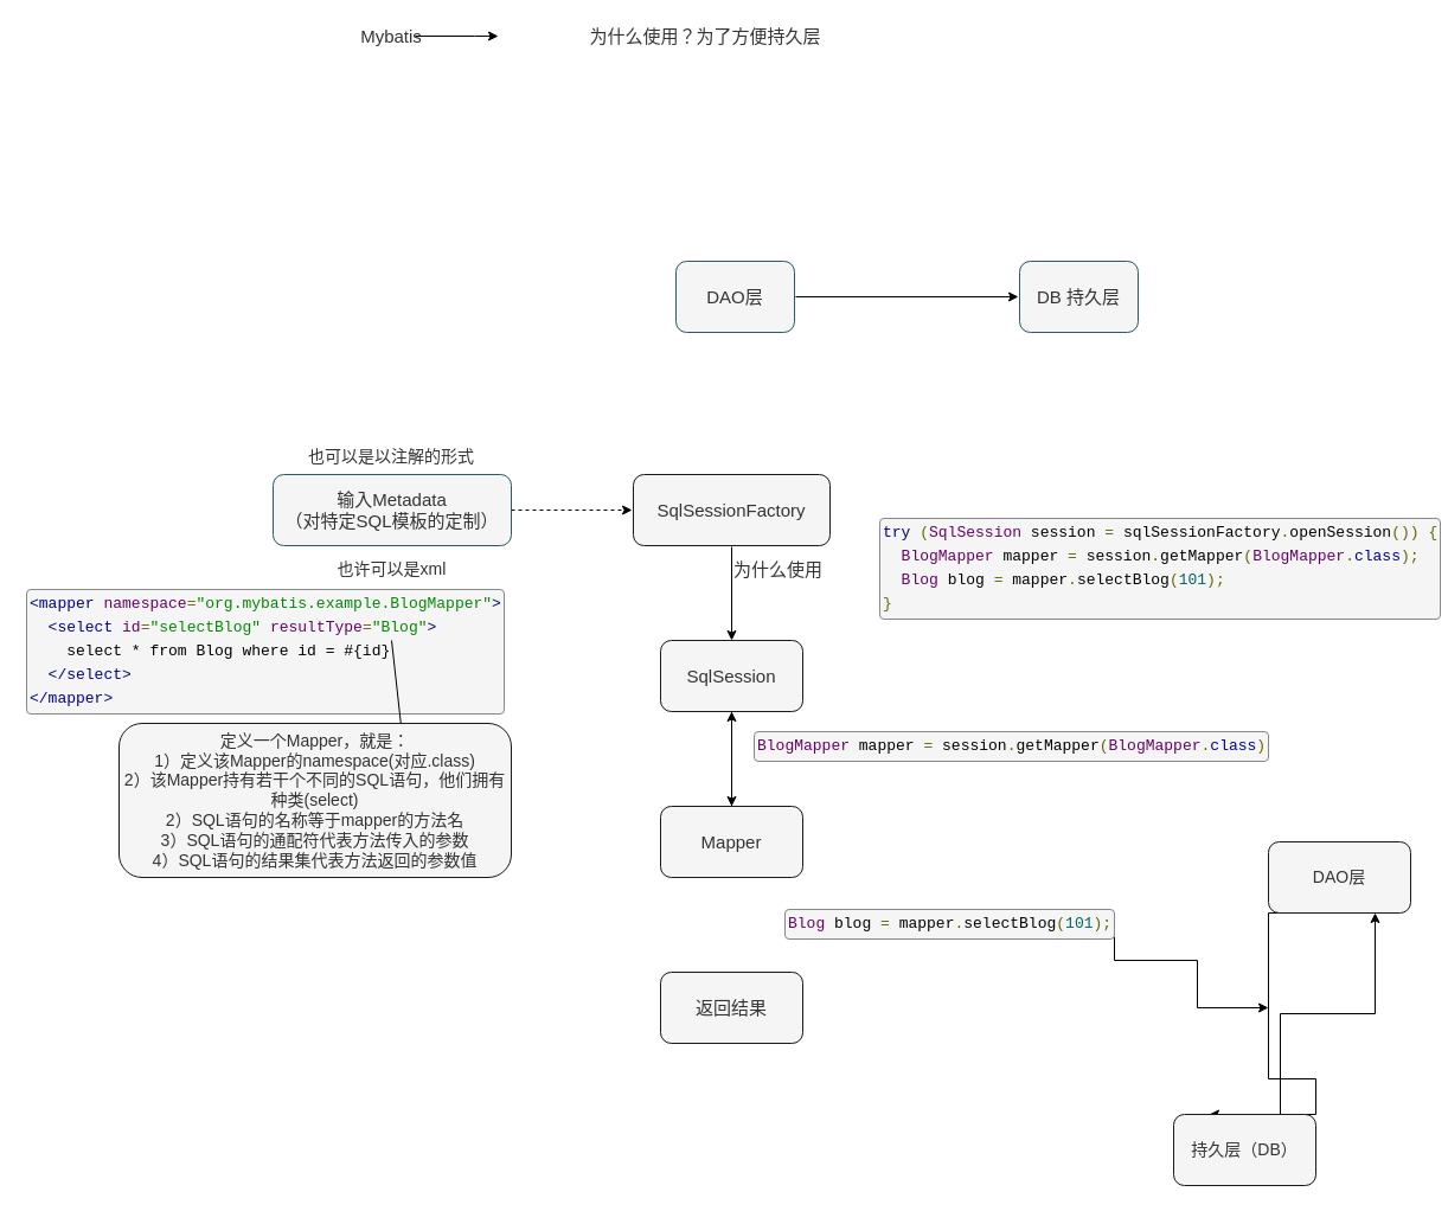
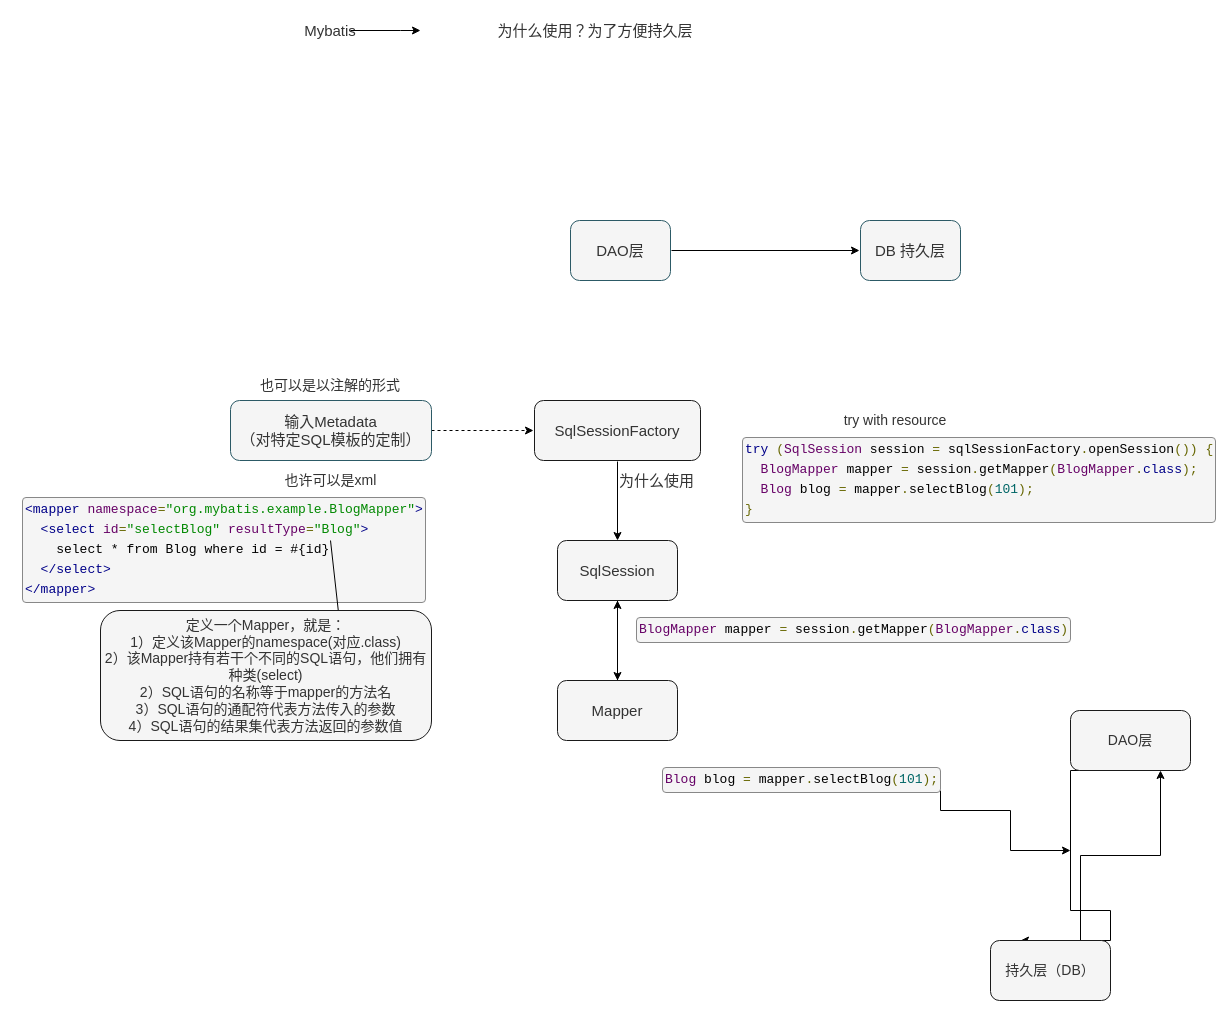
  <mxCell id="0" />
  <mxCell id="1" parent="0" />
  <mxCell id="2" style="edgeStyle=orthogonalEdgeStyle;rounded=0;orthogonalLoop=1;jettySize=auto;html=1;entryX=0;entryY=0.5;entryDx=0;entryDy=0;fontSize=15;fontColor=#333333;" edge="1" parent="1" source="3" target="4"><mxGeometry relative="1" as="geometry" /></mxCell>
  <mxCell id="3" value="DAO层" style="rounded=1;whiteSpace=wrap;html=1;fillColor=#f5f5f5;fontSize=15;shadow=0;glass=0;sketch=0;fontColor=#333333;strokeWidth=1;perimeterSpacing=1;strokeColor=#2C5A66;" vertex="1" parent="1"><mxGeometry x="570" y="220" width="100" height="60" as="geometry" /></mxCell>
  <mxCell id="4" value="DB 持久层" style="rounded=1;whiteSpace=wrap;html=1;fillColor=#f5f5f5;fontSize=15;shadow=0;glass=0;sketch=0;fontColor=#333333;strokeWidth=1;perimeterSpacing=1;strokeColor=#2C5A66;" vertex="1" parent="1"><mxGeometry x="860" y="220" width="100" height="60" as="geometry" /></mxCell>
  <mxCell id="5" style="edgeStyle=orthogonalEdgeStyle;rounded=0;orthogonalLoop=1;jettySize=auto;html=1;fontSize=15;fontColor=#333333;" edge="1" parent="1" source="6"><mxGeometry relative="1" as="geometry"><mxPoint x="420" y="30" as="targetPoint" /><Array as="points"><mxPoint x="400" y="30" /><mxPoint x="400" y="30" /></Array></mxGeometry></mxCell>
  <mxCell id="6" value="Mybatis" style="text;html=1;strokeColor=none;fillColor=none;align=center;verticalAlign=middle;whiteSpace=wrap;rounded=0;shadow=0;glass=0;sketch=0;fontSize=15;fontColor=#333333;" vertex="1" parent="1"><mxGeometry x="310" y="20" width="40" height="20" as="geometry" /></mxCell>
  <mxCell id="7" value="为什么使用？为了方便持久层" style="text;html=1;strokeColor=none;fillColor=none;align=center;verticalAlign=middle;whiteSpace=wrap;rounded=0;shadow=0;glass=0;sketch=0;fontSize=15;fontColor=#333333;" vertex="1" parent="1"><mxGeometry x="430" y="20" width="330" height="20" as="geometry" /></mxCell>
  <mxCell id="8" value="" style="edgeStyle=orthogonalEdgeStyle;rounded=0;orthogonalLoop=1;jettySize=auto;html=1;fontSize=15;fontColor=#333333;" edge="1" parent="1" source="9" target="13"><mxGeometry relative="1" as="geometry" /></mxCell>
  <mxCell id="9" value="SqlSessionFactory" style="rounded=1;whiteSpace=wrap;html=1;fillColor=#f5f5f5;fontSize=15;shadow=0;glass=0;sketch=0;fontColor=#333333;strokeWidth=1;perimeterSpacing=1;strokeColor=#1A1A1A;" vertex="1" parent="1"><mxGeometry x="534" y="400" width="166" height="60" as="geometry" /></mxCell>
  <mxCell id="10" style="edgeStyle=orthogonalEdgeStyle;rounded=0;orthogonalLoop=1;jettySize=auto;html=1;fontSize=15;fontColor=#333333;dashed=1;" edge="1" parent="1" source="11" target="9"><mxGeometry relative="1" as="geometry" /></mxCell>
  <mxCell id="11" value="输入Metadata&lt;br&gt;（对特定SQL模板的定制）" style="whiteSpace=wrap;html=1;rounded=1;shadow=0;fontSize=15;fontColor=#333333;strokeColor=#2C5A66;strokeWidth=1;fillColor=#f5f5f5;glass=0;sketch=0;" vertex="1" parent="1"><mxGeometry x="230" y="400" width="201" height="60" as="geometry" /></mxCell>
  <mxCell id="12" style="edgeStyle=orthogonalEdgeStyle;rounded=0;orthogonalLoop=1;jettySize=auto;html=1;fontSize=15;fontColor=#333333;" edge="1" parent="1" source="13"><mxGeometry relative="1" as="geometry"><mxPoint x="617" y="680" as="targetPoint" /></mxGeometry></mxCell>
  <mxCell id="13" value="SqlSession" style="whiteSpace=wrap;html=1;rounded=1;shadow=0;fontSize=15;fontColor=#333333;strokeColor=#1A1A1A;strokeWidth=1;fillColor=#f5f5f5;glass=0;sketch=0;" vertex="1" parent="1"><mxGeometry x="557" y="540" width="120" height="60" as="geometry" /></mxCell>
  <mxCell id="14" value="为什么使用" style="text;html=1;strokeColor=none;fillColor=none;align=center;verticalAlign=middle;whiteSpace=wrap;rounded=0;shadow=0;glass=0;sketch=0;fontSize=15;fontColor=#333333;" vertex="1" parent="1"><mxGeometry x="610" y="470" width="93" height="20" as="geometry" /></mxCell>
  <mxCell id="15" value="也许可以是xml" style="text;html=1;strokeColor=none;fillColor=none;align=center;verticalAlign=middle;whiteSpace=wrap;rounded=0;shadow=0;glass=0;sketch=0;fontSize=14;fontColor=#333333;" vertex="1" parent="1"><mxGeometry x="265.5" y="475" width="129" height="10" as="geometry" /></mxCell>
  <mxCell id="16" value="" style="edgeStyle=orthogonalEdgeStyle;rounded=0;orthogonalLoop=1;jettySize=auto;html=1;fontSize=15;fontColor=#333333;" edge="1" parent="1" source="17" target="13"><mxGeometry relative="1" as="geometry" /></mxCell>
  <mxCell id="17" value="Mapper" style="rounded=1;whiteSpace=wrap;html=1;shadow=0;glass=0;sketch=0;strokeColor=#1A1A1A;strokeWidth=1;fillColor=#f5f5f5;fontSize=15;fontColor=#333333;" vertex="1" parent="1"><mxGeometry x="557" y="680" width="120" height="60" as="geometry" /></mxCell>
  <mxCell id="18" value="&lt;pre class=&quot;prettyprint&quot; style=&quot;padding: 2px; font-family: monaco, menlo, consolas, &amp;quot;courier new&amp;quot;, monospace; font-size: 13px; color: rgb(51, 51, 51); border-radius: 4px; display: block; margin: 0px 0px 20px; line-height: 20px; word-break: break-all; overflow-wrap: break-word; background-color: rgb(245, 245, 245); border: 1px solid rgb(136, 136, 136); font-style: normal; font-weight: 400; letter-spacing: normal; text-indent: 0px; text-transform: none; word-spacing: 0px;&quot;&gt;&lt;span class=&quot;typ&quot; style=&quot;color: rgb(102 , 0 , 102)&quot;&gt;BlogMapper&lt;/span&gt;&lt;span class=&quot;pln&quot; style=&quot;color: rgb(0 , 0 , 0)&quot;&gt; mapper &lt;/span&gt;&lt;span class=&quot;pun&quot; style=&quot;color: rgb(102 , 102 , 0)&quot;&gt;=&lt;/span&gt;&lt;span class=&quot;pln&quot; style=&quot;color: rgb(0 , 0 , 0)&quot;&gt; session&lt;/span&gt;&lt;span class=&quot;pun&quot; style=&quot;color: rgb(102 , 102 , 0)&quot;&gt;.&lt;/span&gt;&lt;span class=&quot;pln&quot; style=&quot;color: rgb(0 , 0 , 0)&quot;&gt;getMapper&lt;/span&gt;&lt;span class=&quot;pun&quot; style=&quot;color: rgb(102 , 102 , 0)&quot;&gt;(&lt;/span&gt;&lt;span class=&quot;typ&quot; style=&quot;color: rgb(102 , 0 , 102)&quot;&gt;BlogMapper&lt;/span&gt;&lt;span class=&quot;pun&quot; style=&quot;color: rgb(102 , 102 , 0)&quot;&gt;.&lt;/span&gt;&lt;span class=&quot;kwd&quot; style=&quot;color: rgb(0 , 0 , 136)&quot;&gt;class&lt;/span&gt;&lt;span class=&quot;pun&quot; style=&quot;color: rgb(102 , 102 , 0)&quot;&gt;)&lt;/span&gt;&lt;/pre&gt;" style="text;whiteSpace=wrap;html=1;fontSize=15;fontColor=#333333;" vertex="1" parent="1"><mxGeometry x="634" y="610" width="420" height="60" as="geometry" /></mxCell>
  <mxCell id="19" style="edgeStyle=orthogonalEdgeStyle;rounded=0;orthogonalLoop=1;jettySize=auto;html=1;fontSize=14;fontColor=#333333;exitX=1;exitY=0.5;exitDx=0;exitDy=0;" edge="1" parent="1" source="20"><mxGeometry relative="1" as="geometry"><mxPoint x="1070" y="850" as="targetPoint" /><Array as="points"><mxPoint x="940" y="810" /><mxPoint x="1010" y="810" /><mxPoint x="1010" y="850" /></Array></mxGeometry></mxCell>
  <mxCell id="20" value="&lt;pre class=&quot;prettyprint&quot; style=&quot;padding: 2px; font-family: monaco, menlo, consolas, &amp;quot;courier new&amp;quot;, monospace; font-size: 13px; color: rgb(51, 51, 51); border-radius: 4px; display: block; margin: 0px 0px 20px; line-height: 20px; word-break: break-all; overflow-wrap: break-word; background-color: rgb(245, 245, 245); border: 1px solid rgb(136, 136, 136); font-style: normal; font-weight: 400; letter-spacing: normal; text-indent: 0px; text-transform: none; word-spacing: 0px;&quot;&gt;&lt;span class=&quot;typ&quot; style=&quot;color: rgb(102 , 0 , 102)&quot;&gt;Blog&lt;/span&gt;&lt;span class=&quot;pln&quot; style=&quot;color: rgb(0 , 0 , 0)&quot;&gt; blog &lt;/span&gt;&lt;span class=&quot;pun&quot; style=&quot;color: rgb(102 , 102 , 0)&quot;&gt;=&lt;/span&gt;&lt;span class=&quot;pln&quot; style=&quot;color: rgb(0 , 0 , 0)&quot;&gt; mapper&lt;/span&gt;&lt;span class=&quot;pun&quot; style=&quot;color: rgb(102 , 102 , 0)&quot;&gt;.&lt;/span&gt;&lt;span class=&quot;pln&quot; style=&quot;color: rgb(0 , 0 , 0)&quot;&gt;selectBlog&lt;/span&gt;&lt;span class=&quot;pun&quot; style=&quot;color: rgb(102 , 102 , 0)&quot;&gt;(&lt;/span&gt;&lt;span class=&quot;lit&quot; style=&quot;color: rgb(0 , 102 , 102)&quot;&gt;101&lt;/span&gt;&lt;span class=&quot;pun&quot; style=&quot;color: rgb(102 , 102 , 0)&quot;&gt;);&lt;/span&gt;&lt;/pre&gt;" style="text;whiteSpace=wrap;html=1;fontSize=15;fontColor=#333333;" vertex="1" parent="1"><mxGeometry x="660" y="760" width="280" height="60" as="geometry" /></mxCell>
- <mxCell id="21" value="返回结果" style="whiteSpace=wrap;html=1;rounded=1;shadow=0;fontSize=15;fontColor=#333333;strokeColor=#1A1A1A;strokeWidth=1;fillColor=#f5f5f5;glass=0;sketch=0;" vertex="1" parent="1"><mxGeometry x="557" y="820" width="120" height="60" as="geometry" /></mxCell>
  <mxCell id="22" value="也可以是以注解的形式" style="text;html=1;strokeColor=none;fillColor=none;align=center;verticalAlign=middle;whiteSpace=wrap;rounded=0;shadow=0;glass=0;sketch=0;fontSize=14;fontColor=#333333;" vertex="1" parent="1"><mxGeometry x="245" y="380" width="170" height="10" as="geometry" /></mxCell>
  <mxCell id="23" value="&lt;pre class=&quot;prettyprint&quot; style=&quot;padding: 2px; font-family: monaco, menlo, consolas, &amp;quot;courier new&amp;quot;, monospace; font-size: 13px; color: rgb(51, 51, 51); border-radius: 4px; display: block; margin: 0px 0px 20px; line-height: 20px; word-break: break-all; overflow-wrap: break-word; background-color: rgb(245, 245, 245); border: 1px solid rgb(136, 136, 136); font-style: normal; font-weight: 400; letter-spacing: normal; text-indent: 0px; text-transform: none; word-spacing: 0px;&quot;&gt;&lt;span class=&quot;tag&quot; style=&quot;color: rgb(0 , 0 , 136)&quot;&gt;&amp;lt;mapper&lt;/span&gt;&lt;span class=&quot;pln&quot; style=&quot;color: rgb(0 , 0 , 0)&quot;&gt; &lt;/span&gt;&lt;span class=&quot;atn&quot; style=&quot;color: rgb(102 , 0 , 102)&quot;&gt;namespace&lt;/span&gt;&lt;span class=&quot;pun&quot; style=&quot;color: rgb(102 , 102 , 0)&quot;&gt;=&lt;/span&gt;&lt;span class=&quot;atv&quot; style=&quot;color: rgb(0 , 136 , 0)&quot;&gt;&quot;org.mybatis.example.BlogMapper&quot;&lt;/span&gt;&lt;span class=&quot;tag&quot; style=&quot;color: rgb(0 , 0 , 136)&quot;&gt;&amp;gt;&lt;/span&gt;&lt;span class=&quot;pln&quot; style=&quot;color: rgb(0 , 0 , 0)&quot;&gt;&#10;  &lt;/span&gt;&lt;span class=&quot;tag&quot; style=&quot;color: rgb(0 , 0 , 136)&quot;&gt;&amp;lt;select&lt;/span&gt;&lt;span class=&quot;pln&quot; style=&quot;color: rgb(0 , 0 , 0)&quot;&gt; &lt;/span&gt;&lt;span class=&quot;atn&quot; style=&quot;color: rgb(102 , 0 , 102)&quot;&gt;id&lt;/span&gt;&lt;span class=&quot;pun&quot; style=&quot;color: rgb(102 , 102 , 0)&quot;&gt;=&lt;/span&gt;&lt;span class=&quot;atv&quot; style=&quot;color: rgb(0 , 136 , 0)&quot;&gt;&quot;selectBlog&quot;&lt;/span&gt;&lt;span class=&quot;pln&quot; style=&quot;color: rgb(0 , 0 , 0)&quot;&gt; &lt;/span&gt;&lt;span class=&quot;atn&quot; style=&quot;color: rgb(102 , 0 , 102)&quot;&gt;resultType&lt;/span&gt;&lt;span class=&quot;pun&quot; style=&quot;color: rgb(102 , 102 , 0)&quot;&gt;=&lt;/span&gt;&lt;span class=&quot;atv&quot; style=&quot;color: rgb(0 , 136 , 0)&quot;&gt;&quot;Blog&quot;&lt;/span&gt;&lt;span class=&quot;tag&quot; style=&quot;color: rgb(0 , 0 , 136)&quot;&gt;&amp;gt;&lt;/span&gt;&lt;span class=&quot;pln&quot; style=&quot;color: rgb(0 , 0 , 0)&quot;&gt;&#10;    select * from Blog where id = #{id}&#10;  &lt;/span&gt;&lt;span class=&quot;tag&quot; style=&quot;color: rgb(0 , 0 , 136)&quot;&gt;&amp;lt;/select&amp;gt;&lt;/span&gt;&lt;span class=&quot;pln&quot; style=&quot;color: rgb(0 , 0 , 0)&quot;&gt;&#10;&lt;/span&gt;&lt;span class=&quot;tag&quot; style=&quot;color: rgb(0 , 0 , 136)&quot;&gt;&amp;lt;/mapper&amp;gt;&lt;/span&gt;&lt;/pre&gt;" style="text;whiteSpace=wrap;html=1;fontSize=14;fontColor=#333333;" vertex="1" parent="1"><mxGeometry x="20" y="490" width="310" height="130" as="geometry" /></mxCell>
  <mxCell id="24" value="" style="endArrow=classic;html=1;fontSize=14;fontColor=#333333;" edge="1" parent="1" source="23"><mxGeometry width="50" height="50" relative="1" as="geometry"><mxPoint x="450" y="620" as="sourcePoint" /><mxPoint x="340" y="630" as="targetPoint" /><Array as="points"><mxPoint x="330" y="540" /></Array></mxGeometry></mxCell>
  <mxCell id="25" value="定义一个Mapper，就是：&lt;br&gt;1）定义该Mapper的namespace(对应.class)&lt;br&gt;2）该Mapper持有若干个不同的SQL语句，他们拥有种类(select)&lt;br&gt;2）SQL语句的名称等于mapper的方法名&lt;br&gt;3）SQL语句的通配符代表方法传入的参数&lt;br&gt;4）SQL语句的结果集代表方法返回的参数值" style="whiteSpace=wrap;html=1;rounded=1;shadow=0;glass=0;sketch=0;strokeColor=#1A1A1A;strokeWidth=1;fillColor=#f5f5f5;fontSize=14;fontColor=#333333;" vertex="1" parent="1"><mxGeometry x="100" y="610" width="331" height="130" as="geometry" /></mxCell>
  <mxCell id="26" value="&lt;pre class=&quot;prettyprint&quot; style=&quot;padding: 2px; font-family: monaco, menlo, consolas, &amp;quot;courier new&amp;quot;, monospace; font-size: 13px; color: rgb(51, 51, 51); border-radius: 4px; display: block; margin: 0px 0px 20px; line-height: 20px; word-break: break-all; overflow-wrap: break-word; background-color: rgb(245, 245, 245); border: 1px solid rgb(136, 136, 136); font-style: normal; font-weight: 400; letter-spacing: normal; text-indent: 0px; text-transform: none; word-spacing: 0px;&quot;&gt;&lt;span class=&quot;kwd&quot; style=&quot;color: rgb(0 , 0 , 136)&quot;&gt;try&lt;/span&gt;&lt;span class=&quot;pln&quot; style=&quot;color: rgb(0 , 0 , 0)&quot;&gt; &lt;/span&gt;&lt;span class=&quot;pun&quot; style=&quot;color: rgb(102 , 102 , 0)&quot;&gt;(&lt;/span&gt;&lt;span class=&quot;typ&quot; style=&quot;color: rgb(102 , 0 , 102)&quot;&gt;SqlSession&lt;/span&gt;&lt;span class=&quot;pln&quot; style=&quot;color: rgb(0 , 0 , 0)&quot;&gt; session &lt;/span&gt;&lt;span class=&quot;pun&quot; style=&quot;color: rgb(102 , 102 , 0)&quot;&gt;=&lt;/span&gt;&lt;span class=&quot;pln&quot; style=&quot;color: rgb(0 , 0 , 0)&quot;&gt; sqlSessionFactory&lt;/span&gt;&lt;span class=&quot;pun&quot; style=&quot;color: rgb(102 , 102 , 0)&quot;&gt;.&lt;/span&gt;&lt;span class=&quot;pln&quot; style=&quot;color: rgb(0 , 0 , 0)&quot;&gt;openSession&lt;/span&gt;&lt;span class=&quot;pun&quot; style=&quot;color: rgb(102 , 102 , 0)&quot;&gt;())&lt;/span&gt;&lt;span class=&quot;pln&quot; style=&quot;color: rgb(0 , 0 , 0)&quot;&gt; &lt;/span&gt;&lt;span class=&quot;pun&quot; style=&quot;color: rgb(102 , 102 , 0)&quot;&gt;{&lt;/span&gt;&lt;span class=&quot;pln&quot; style=&quot;color: rgb(0 , 0 , 0)&quot;&gt;&#10;  &lt;/span&gt;&lt;span class=&quot;typ&quot; style=&quot;color: rgb(102 , 0 , 102)&quot;&gt;BlogMapper&lt;/span&gt;&lt;span class=&quot;pln&quot; style=&quot;color: rgb(0 , 0 , 0)&quot;&gt; mapper &lt;/span&gt;&lt;span class=&quot;pun&quot; style=&quot;color: rgb(102 , 102 , 0)&quot;&gt;=&lt;/span&gt;&lt;span class=&quot;pln&quot; style=&quot;color: rgb(0 , 0 , 0)&quot;&gt; session&lt;/span&gt;&lt;span class=&quot;pun&quot; style=&quot;color: rgb(102 , 102 , 0)&quot;&gt;.&lt;/span&gt;&lt;span class=&quot;pln&quot; style=&quot;color: rgb(0 , 0 , 0)&quot;&gt;getMapper&lt;/span&gt;&lt;span class=&quot;pun&quot; style=&quot;color: rgb(102 , 102 , 0)&quot;&gt;(&lt;/span&gt;&lt;span class=&quot;typ&quot; style=&quot;color: rgb(102 , 0 , 102)&quot;&gt;BlogMapper&lt;/span&gt;&lt;span class=&quot;pun&quot; style=&quot;color: rgb(102 , 102 , 0)&quot;&gt;.&lt;/span&gt;&lt;span class=&quot;kwd&quot; style=&quot;color: rgb(0 , 0 , 136)&quot;&gt;class&lt;/span&gt;&lt;span class=&quot;pun&quot; style=&quot;color: rgb(102 , 102 , 0)&quot;&gt;);&lt;/span&gt;&lt;span class=&quot;pln&quot; style=&quot;color: rgb(0 , 0 , 0)&quot;&gt;&#10;  &lt;/span&gt;&lt;span class=&quot;typ&quot; style=&quot;color: rgb(102 , 0 , 102)&quot;&gt;Blog&lt;/span&gt;&lt;span class=&quot;pln&quot; style=&quot;color: rgb(0 , 0 , 0)&quot;&gt; blog &lt;/span&gt;&lt;span class=&quot;pun&quot; style=&quot;color: rgb(102 , 102 , 0)&quot;&gt;=&lt;/span&gt;&lt;span class=&quot;pln&quot; style=&quot;color: rgb(0 , 0 , 0)&quot;&gt; mapper&lt;/span&gt;&lt;span class=&quot;pun&quot; style=&quot;color: rgb(102 , 102 , 0)&quot;&gt;.&lt;/span&gt;&lt;span class=&quot;pln&quot; style=&quot;color: rgb(0 , 0 , 0)&quot;&gt;selectBlog&lt;/span&gt;&lt;span class=&quot;pun&quot; style=&quot;color: rgb(102 , 102 , 0)&quot;&gt;(&lt;/span&gt;&lt;span class=&quot;lit&quot; style=&quot;color: rgb(0 , 102 , 102)&quot;&gt;101&lt;/span&gt;&lt;span class=&quot;pun&quot; style=&quot;color: rgb(102 , 102 , 0)&quot;&gt;);&lt;/span&gt;&lt;span class=&quot;pln&quot; style=&quot;color: rgb(0 , 0 , 0)&quot;&gt;&#10;&lt;/span&gt;&lt;span class=&quot;pun&quot; style=&quot;color: rgb(102 , 102 , 0)&quot;&gt;}&lt;/span&gt;&lt;/pre&gt;" style="text;whiteSpace=wrap;html=1;fontSize=14;fontColor=#333333;" vertex="1" parent="1"><mxGeometry x="740" y="430" width="460" height="120" as="geometry" /></mxCell>
+ <mxCell id="27" value="try with resource" style="text;html=1;strokeColor=none;fillColor=none;align=center;verticalAlign=middle;whiteSpace=wrap;rounded=0;shadow=0;glass=0;sketch=0;fontSize=14;fontColor=#333333;" vertex="1" parent="1"><mxGeometry x="800" y="410" width="190" height="20" as="geometry" /></mxCell>
  <mxCell id="28" style="edgeStyle=orthogonalEdgeStyle;rounded=0;orthogonalLoop=1;jettySize=auto;html=1;exitX=0.25;exitY=1;exitDx=0;exitDy=0;entryX=0.25;entryY=0;entryDx=0;entryDy=0;fontSize=14;fontColor=#333333;" edge="1" parent="1" source="29" target="31"><mxGeometry relative="1" as="geometry"><Array as="points"><mxPoint x="1070" y="770" /><mxPoint x="1070" y="910" /><mxPoint x="1110" y="910" /></Array></mxGeometry></mxCell>
  <mxCell id="29" value="DAO层" style="rounded=1;whiteSpace=wrap;html=1;shadow=0;glass=0;sketch=0;strokeColor=#1A1A1A;strokeWidth=1;fillColor=#f5f5f5;fontSize=14;fontColor=#333333;" vertex="1" parent="1"><mxGeometry x="1070" y="710" width="120" height="60" as="geometry" /></mxCell>
  <mxCell id="30" style="edgeStyle=orthogonalEdgeStyle;rounded=0;orthogonalLoop=1;jettySize=auto;html=1;exitX=0.75;exitY=0;exitDx=0;exitDy=0;entryX=0.75;entryY=1;entryDx=0;entryDy=0;fontSize=14;fontColor=#333333;" edge="1" parent="1" source="31" target="29"><mxGeometry relative="1" as="geometry" /></mxCell>
  <mxCell id="31" value="持久层（DB）" style="rounded=1;whiteSpace=wrap;html=1;shadow=0;glass=0;sketch=0;strokeColor=#1A1A1A;strokeWidth=1;fillColor=#f5f5f5;fontSize=14;fontColor=#333333;" vertex="1" parent="1"><mxGeometry x="990" y="940" width="120" height="60" as="geometry" /></mxCell>
